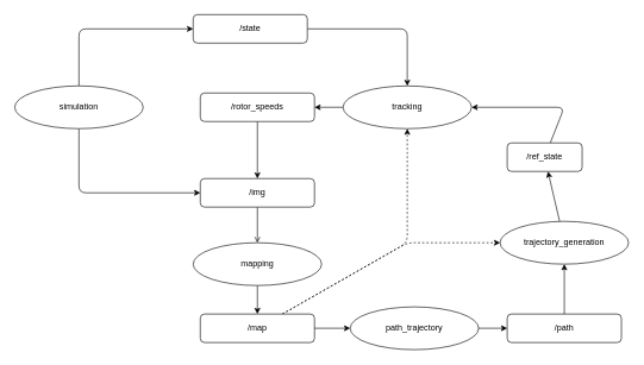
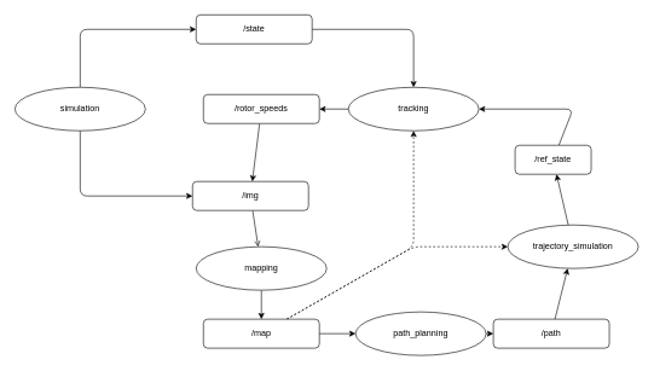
  <mxCell id="0" />
  <mxCell id="1" parent="0" />
  <mxCell id="2" style="edgeStyle=none;html=1;entryX=0.5;entryY=0;entryDx=0;entryDy=0;" edge="1" parent="1" source="3" target="24"><mxGeometry relative="1" as="geometry"><Array as="points"><mxPoint x="570" y="40" /></Array></mxGeometry></mxCell>
  <mxCell id="3" value="/state" style="rounded=1;whiteSpace=wrap;html=1;" vertex="1" parent="1"><mxGeometry x="270" y="20" width="160" height="40" as="geometry" /></mxCell>
  <mxCell id="4" style="edgeStyle=none;html=1;entryX=0;entryY=0.5;entryDx=0;entryDy=0;" edge="1" parent="1" source="6" target="3"><mxGeometry relative="1" as="geometry"><Array as="points"><mxPoint x="110" y="40" /></Array></mxGeometry></mxCell>
  <mxCell id="5" style="edgeStyle=none;html=1;entryX=0;entryY=0.5;entryDx=0;entryDy=0;" edge="1" parent="1" source="6" target="8"><mxGeometry relative="1" as="geometry"><Array as="points"><mxPoint x="110" y="270" /></Array></mxGeometry></mxCell>
  <mxCell id="6" value="simulation" style="ellipse;whiteSpace=wrap;html=1;" vertex="1" parent="1"><mxGeometry x="20" y="120" width="180" height="60" as="geometry" /></mxCell>
  <mxCell id="7" value="" style="edgeStyle=none;html=1;endArrow=open;" edge="1" parent="1" source="8" target="10"><mxGeometry relative="1" as="geometry" /></mxCell>
- <mxCell id="8" value="/img" style="rounded=1;whiteSpace=wrap;html=1;" vertex="1" parent="1"><mxGeometry x="280" y="250" width="160" height="40" as="geometry" /></mxCell>
+ <mxCell id="8" value="/img" style="rounded=1;whiteSpace=wrap;html=1;" vertex="1" parent="1"><mxGeometry x="265" y="250" width="160" height="40" as="geometry" /></mxCell>
  <mxCell id="9" value="" style="edgeStyle=none;html=1;" edge="1" parent="1" source="10" target="14"><mxGeometry relative="1" as="geometry" /></mxCell>
  <mxCell id="10" value="mapping" style="ellipse;whiteSpace=wrap;html=1;" vertex="1" parent="1"><mxGeometry x="270" y="340" width="180" height="60" as="geometry" /></mxCell>
  <mxCell id="11" value="" style="edgeStyle=none;html=1;" edge="1" parent="1" source="14" target="16"><mxGeometry relative="1" as="geometry" /></mxCell>
  <mxCell id="12" style="edgeStyle=none;html=1;entryX=0.5;entryY=1;entryDx=0;entryDy=0;dashed=1;" edge="1" parent="1" source="14" target="24"><mxGeometry relative="1" as="geometry"><Array as="points"><mxPoint x="570" y="340" /></Array></mxGeometry></mxCell>
  <mxCell id="13" style="edgeStyle=none;html=1;entryX=0;entryY=0.5;entryDx=0;entryDy=0;dashed=1;" edge="1" parent="1" source="14" target="20"><mxGeometry relative="1" as="geometry"><Array as="points"><mxPoint x="570" y="340" /></Array></mxGeometry></mxCell>
  <mxCell id="14" value="/map" style="rounded=1;whiteSpace=wrap;html=1;" vertex="1" parent="1"><mxGeometry x="280" y="440" width="160" height="40" as="geometry" /></mxCell>
  <mxCell id="15" value="" style="edgeStyle=none;html=1;" edge="1" parent="1" source="16" target="18"><mxGeometry relative="1" as="geometry" /></mxCell>
- <mxCell id="16" value="path_trajectory" style="ellipse;whiteSpace=wrap;html=1;" vertex="1" parent="1"><mxGeometry x="490" y="430" width="180" height="60" as="geometry" /></mxCell>
+ <mxCell id="16" value="path_planning" style="ellipse;whiteSpace=wrap;html=1;" vertex="1" parent="1"><mxGeometry x="490" y="430" width="180" height="60" as="geometry" /></mxCell>
  <mxCell id="17" value="" style="edgeStyle=none;html=1;" edge="1" parent="1" source="18" target="20"><mxGeometry relative="1" as="geometry" /></mxCell>
- <mxCell id="18" value="/path" style="rounded=1;whiteSpace=wrap;html=1;" vertex="1" parent="1"><mxGeometry x="710" y="440" width="160" height="40" as="geometry" /></mxCell>
+ <mxCell id="18" value="/path" style="rounded=1;whiteSpace=wrap;html=1;" vertex="1" parent="1"><mxGeometry x="680" y="440" width="160" height="40" as="geometry" /></mxCell>
  <mxCell id="19" value="" style="edgeStyle=none;html=1;" edge="1" parent="1" source="20" target="22"><mxGeometry relative="1" as="geometry" /></mxCell>
- <mxCell id="20" value="trajectory_generation" style="ellipse;whiteSpace=wrap;html=1;" vertex="1" parent="1"><mxGeometry x="700" y="310" width="180" height="60" as="geometry" /></mxCell>
+ <mxCell id="20" value="trajectory_simulation" style="ellipse;whiteSpace=wrap;html=1;" vertex="1" parent="1"><mxGeometry x="700" y="310" width="180" height="60" as="geometry" /></mxCell>
  <mxCell id="21" style="edgeStyle=none;html=1;entryX=1;entryY=0.5;entryDx=0;entryDy=0;" edge="1" parent="1" source="22" target="24"><mxGeometry relative="1" as="geometry"><Array as="points"><mxPoint x="790" y="150" /></Array></mxGeometry></mxCell>
  <mxCell id="22" value="/ref_state" style="rounded=1;whiteSpace=wrap;html=1;" vertex="1" parent="1"><mxGeometry x="710" y="200" width="105" height="40" as="geometry" /></mxCell>
  <mxCell id="23" value="" style="edgeStyle=none;html=1;" edge="1" parent="1" source="24" target="26"><mxGeometry relative="1" as="geometry" /></mxCell>
  <mxCell id="24" value="tracking" style="ellipse;whiteSpace=wrap;html=1;" vertex="1" parent="1"><mxGeometry x="480" y="120" width="180" height="60" as="geometry" /></mxCell>
  <mxCell id="25" value="" style="edgeStyle=none;html=1;" edge="1" parent="1" source="26" target="8"><mxGeometry relative="1" as="geometry" /></mxCell>
  <mxCell id="26" value="/rotor_speeds" style="rounded=1;whiteSpace=wrap;html=1;" vertex="1" parent="1"><mxGeometry x="280" y="130" width="160" height="40" as="geometry" /></mxCell>
